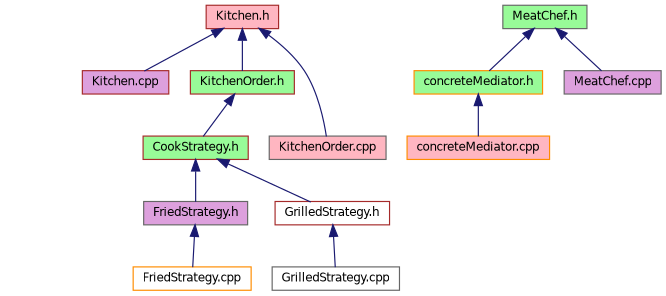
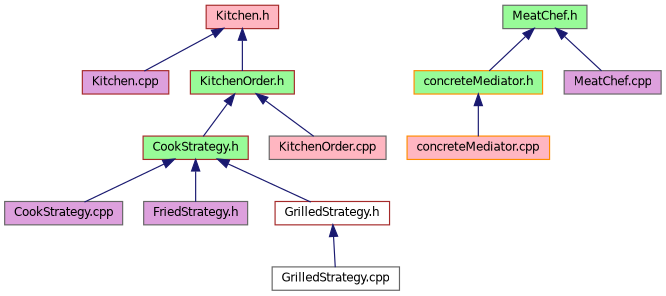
  digraph {
    node [color=gray40 fillcolor=plum fontname=Helvetica fontsize=10 shape=record style=filled]
    edge [color=midnightblue dir=back fontname=Helvetica fontsize=10 labelfontname=Helvetica labelfontsize=10 style=solid]
    n1 [color=brown fillcolor=lightpink fontcolor=black height=0.2 label="Kitchen.h" width=0.4]
    n2 [color=brown height=0.2 label="Kitchen.cpp" width=0.4]
    n3 [color=brown fillcolor=palegreen height=0.2 label="KitchenOrder.h" width=0.4]
    n4 [color=brown fillcolor=palegreen height=0.2 label="CookStrategy.h" width=0.4]
    n5 [fillcolor=lightpink height=0.2 label="KitchenOrder.cpp" width=0.4]
+   n6 [height=0.2 label="CookStrategy.cpp" width=0.4]
    n7 [height=0.2 label="FriedStrategy.h" width=0.4]
    n8 [color=brown fillcolor=white height=0.2 label="GrilledStrategy.h" width=0.4]
-   n9 [color=darkorange fillcolor=white height=0.2 label="FriedStrategy.cpp" width=0.4]
    n10 [fillcolor=white height=0.2 label="GrilledStrategy.cpp" width=0.4]
    n11 [fillcolor=palegreen height=0.2 label="MeatChef.h" width=0.4]
    n12 [color=darkorange fillcolor=palegreen height=0.2 label="concreteMediator.h" width=0.4]
    n13 [height=0.2 label="MeatChef.cpp" width=0.4]
    n14 [color=darkorange fillcolor=lightpink height=0.2 label="concreteMediator.cpp" width=0.4]
    n1 -> n2
    n1 -> n3
    n3 -> n4
-   n1 -> n5
+   n3 -> n5
+   n4 -> n6
    n4 -> n7
    n4 -> n8
-   n7 -> n9
    n8 -> n10
    n11 -> n12
    n11 -> n13
    n12 -> n14
  }
